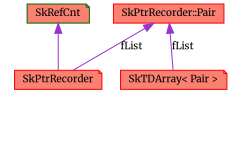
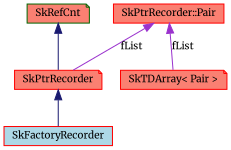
  digraph {
    fontname=Merriweather
    node [color=red fillcolor=salmon fontname=Merriweather fontsize=10 shape=note style=filled]
    edge [color=midnightblue dir=back fontname=Merriweather fontsize=10 labelfontname=FreeSans labelfontsize=10 style=solid]
+   n1 [fillcolor=lightblue fontcolor=black height=0.2 label=SkFactoryRecorder shape=box width=0.4]
    n2 [height=0.2 label=SkPtrRecorder width=0.4]
    n3 [color=darkgreen height=0.2 label=SkRefCnt width=0.4]
    n4 [height=0.2 label="SkTDArray\< Pair \>" width=0.4]
    n5 [height=0.2 label="SkPtrRecorder::Pair" shape=box width=0.4]
-   n3 -> n2 [color=darkorchid3]
+   n2 -> n1
+   n3 -> n2
    n5 -> n2 [color=darkorchid3 label=fList]
    n5 -> n4 [color=darkorchid3 label=fList]
  }
